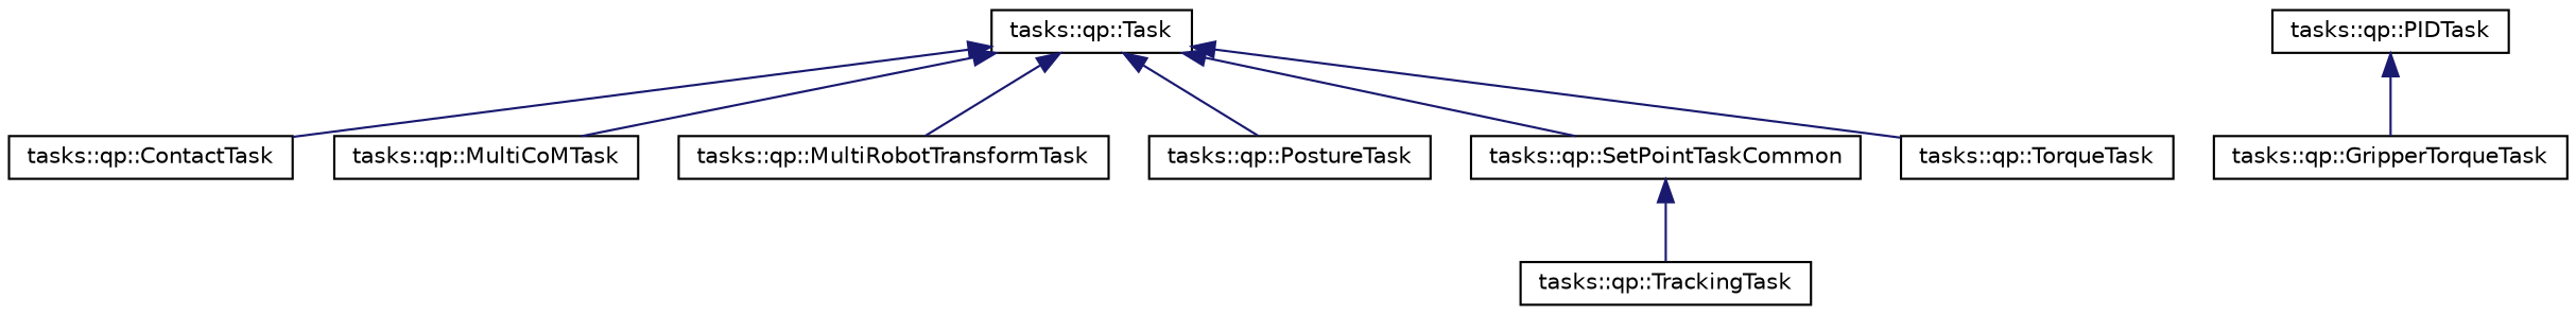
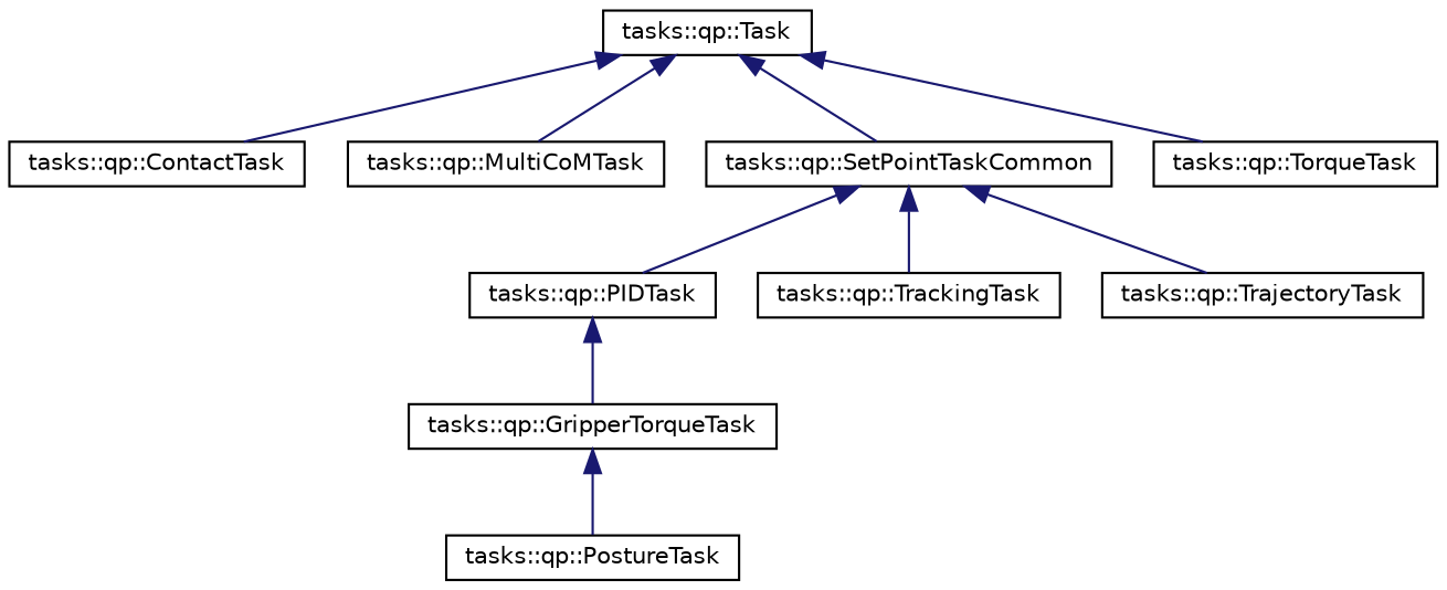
  digraph {
    rankdir=TB
    node [color=black fillcolor=white fontname=Helvetica fontsize=10 shape=record style=filled]
    edge [color=midnightblue dir=back fontname=Helvetica fontsize=10 labelfontname=Helvetica labelfontsize=10 style=solid]
    n1 [height=0.2 label="tasks::qp::Task" width=0.4]
    n2 [height=0.2 label="tasks::qp::ContactTask" width=0.4]
    n3 [height=0.2 label="tasks::qp::MultiCoMTask" width=0.4]
-   n4 [height=0.2 label="tasks::qp::MultiRobotTransformTask" width=0.4]
    n5 [height=0.2 label="tasks::qp::PostureTask" width=0.4]
    n6 [height=0.2 label="tasks::qp::SetPointTaskCommon" width=0.4]
    n7 [height=0.2 label="tasks::qp::TorqueTask" width=0.4]
    n8 [height=0.2 label="tasks::qp::GripperTorqueTask" width=0.4]
    n9 [height=0.2 label="tasks::qp::PIDTask" width=0.4]
    n10 [height=0.2 label="tasks::qp::TrackingTask" width=0.4]
+   n11 [height=0.2 label="tasks::qp::TrajectoryTask" width=0.4]
    n1 -> n2
    n1 -> n3
-   n1 -> n4
-   n1 -> n5
+   n8 -> n5
    n1 -> n6
    n1 -> n7
+   n6 -> n9
    n6 -> n10
+   n6 -> n11
    n9 -> n8
  }
